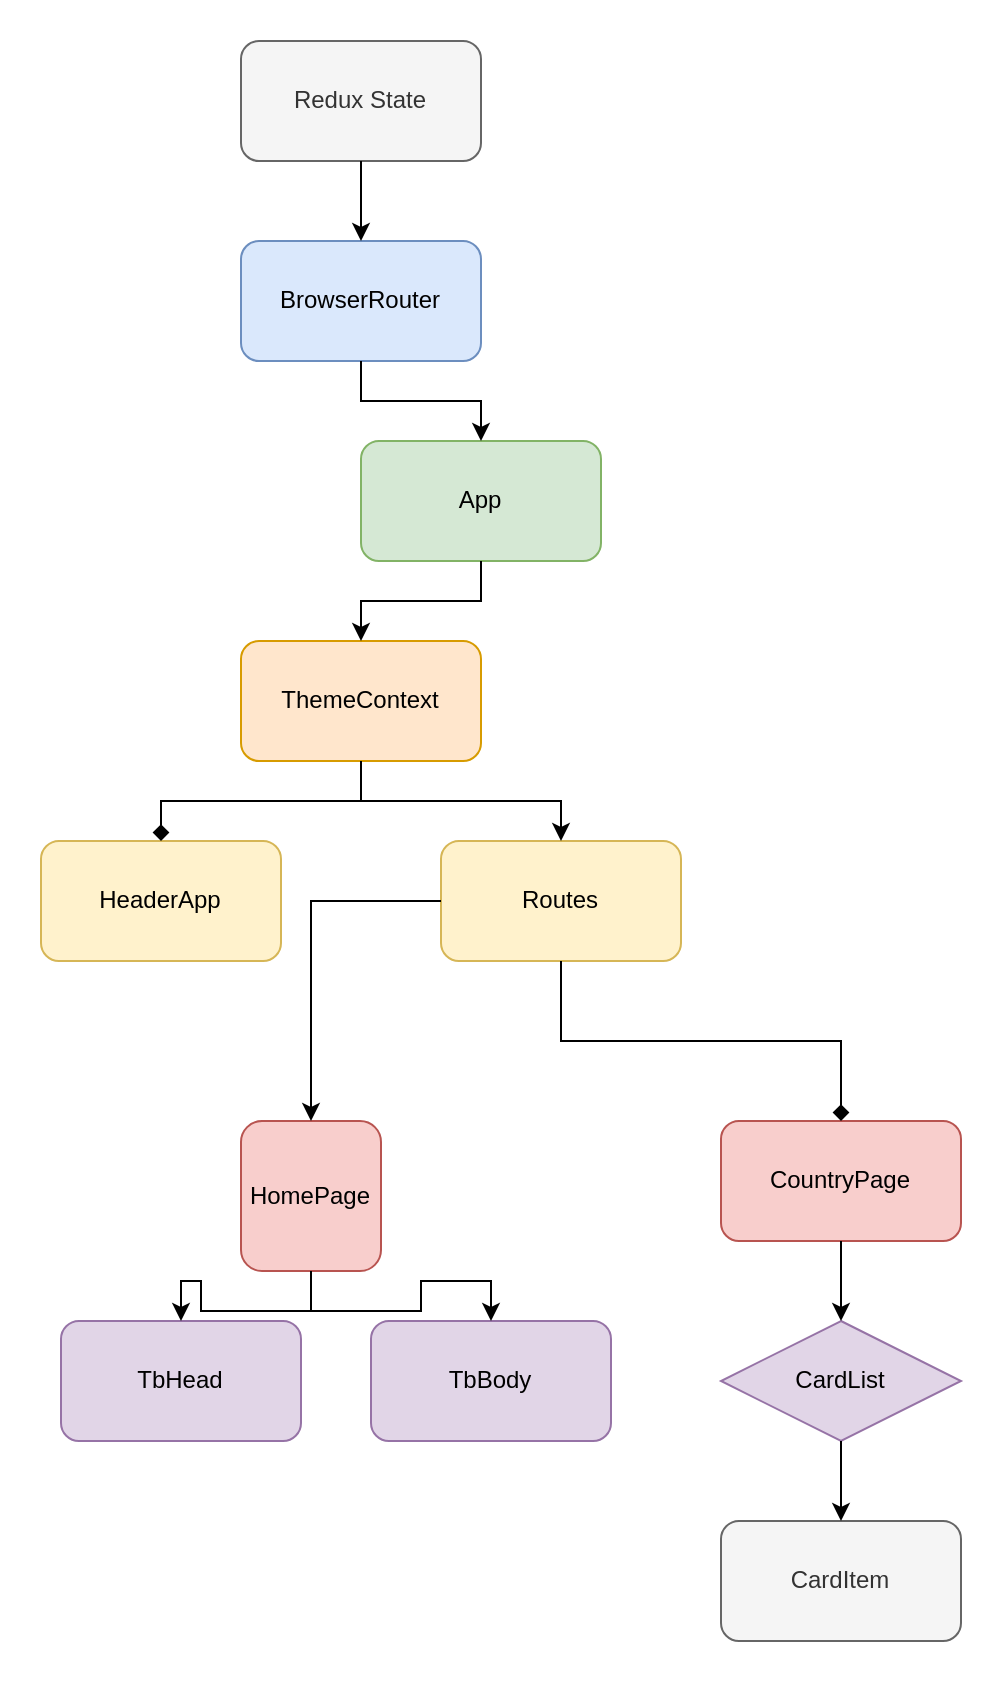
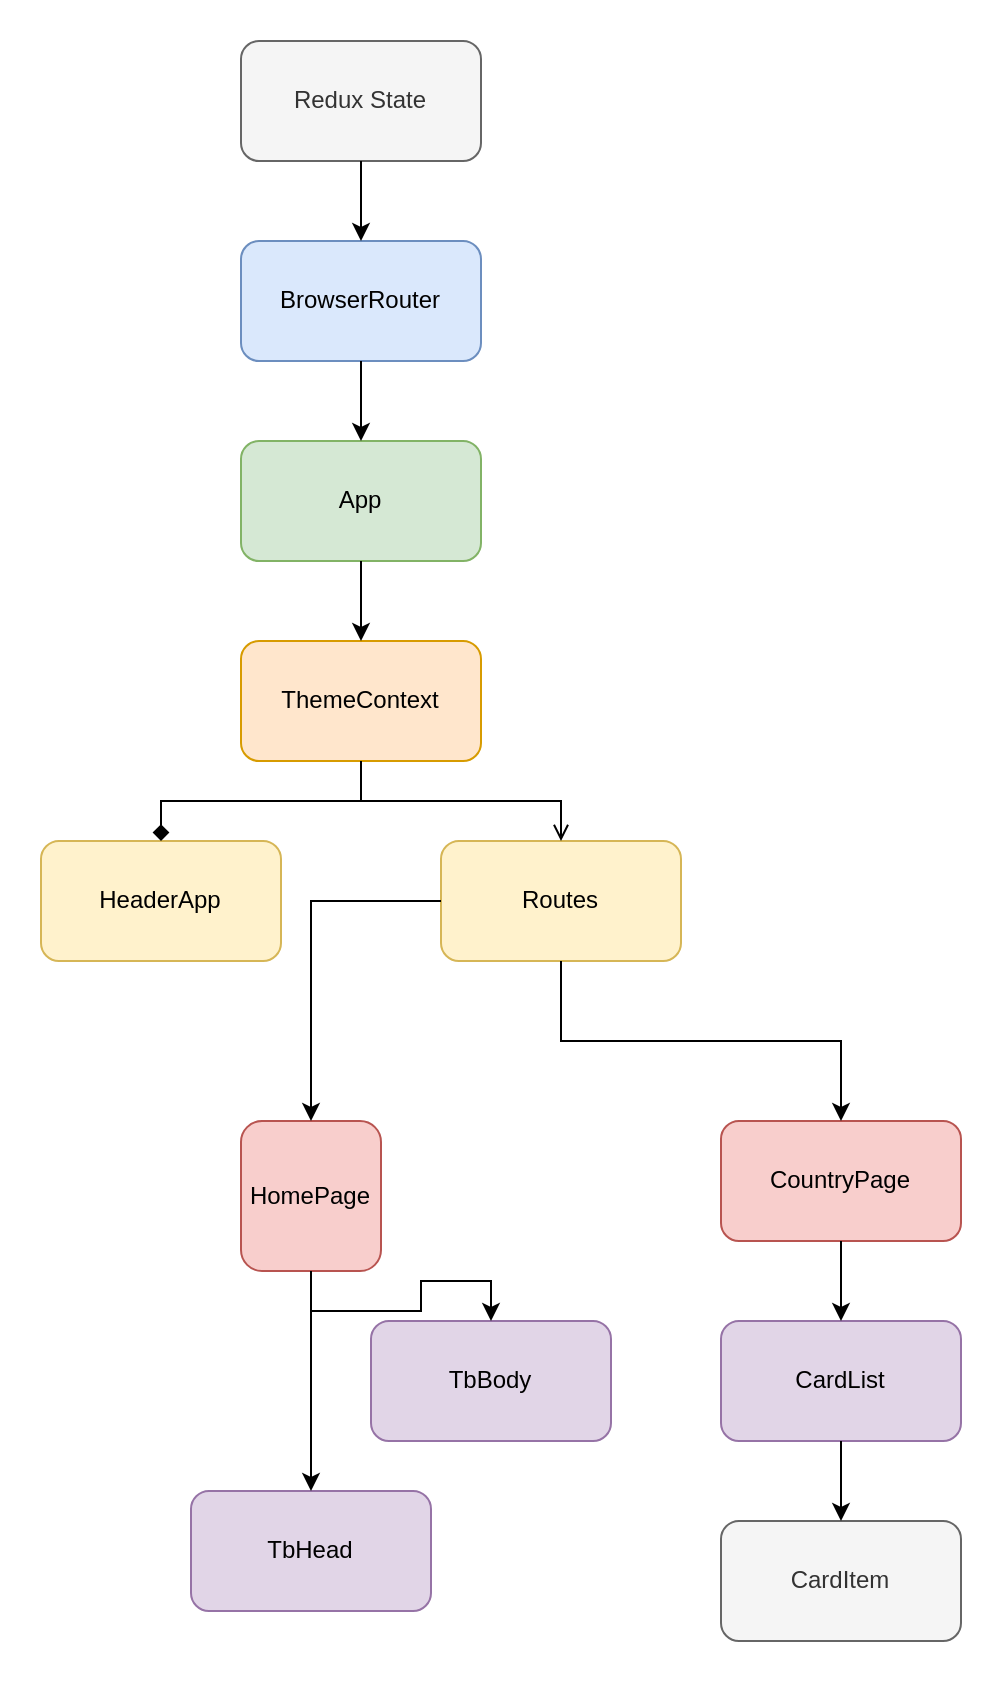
  <mxCell id="0" />
  <mxCell id="1" parent="0" />
  <mxCell id="2" value="" style="group" vertex="1" connectable="0" parent="1"><mxGeometry x="20" y="20" width="460" height="800" as="geometry" /></mxCell>
  <mxCell id="3" value="Redux State" style="rounded=1;whiteSpace=wrap;html=1;fillColor=#f5f5f5;fontColor=#333333;strokeColor=#666666;" parent="2" vertex="1"><mxGeometry x="100" width="120" height="60" as="geometry" /></mxCell>
  <mxCell id="4" value="BrowserRouter" style="rounded=1;whiteSpace=wrap;html=1;fillColor=#dae8fc;strokeColor=#6c8ebf;" parent="2" vertex="1"><mxGeometry x="100" y="100" width="120" height="60" as="geometry" /></mxCell>
  <mxCell id="5" value="" style="edgeStyle=orthogonalEdgeStyle;rounded=0;orthogonalLoop=1;jettySize=auto;html=1;" parent="2" source="3" target="4" edge="1"><mxGeometry relative="1" as="geometry" /></mxCell>
- <mxCell id="6" value="App" style="rounded=1;whiteSpace=wrap;html=1;fillColor=#d5e8d4;strokeColor=#82b366;" parent="2" vertex="1"><mxGeometry x="160" y="200" width="120" height="60" as="geometry" /></mxCell>
+ <mxCell id="6" value="App" style="rounded=1;whiteSpace=wrap;html=1;fillColor=#d5e8d4;strokeColor=#82b366;" parent="2" vertex="1"><mxGeometry x="100" y="200" width="120" height="60" as="geometry" /></mxCell>
  <mxCell id="7" value="" style="edgeStyle=orthogonalEdgeStyle;rounded=0;orthogonalLoop=1;jettySize=auto;html=1;" parent="2" source="4" target="6" edge="1"><mxGeometry relative="1" as="geometry" /></mxCell>
  <mxCell id="8" value="ThemeContext" style="rounded=1;whiteSpace=wrap;html=1;fillColor=#ffe6cc;strokeColor=#d79b00;" parent="2" vertex="1"><mxGeometry x="100" y="300" width="120" height="60" as="geometry" /></mxCell>
  <mxCell id="9" value="" style="edgeStyle=orthogonalEdgeStyle;rounded=0;orthogonalLoop=1;jettySize=auto;html=1;" parent="2" source="6" target="8" edge="1"><mxGeometry relative="1" as="geometry" /></mxCell>
  <mxCell id="10" value="HeaderApp" style="rounded=1;whiteSpace=wrap;html=1;fillColor=#fff2cc;strokeColor=#d6b656;" parent="2" vertex="1"><mxGeometry y="400" width="120" height="60" as="geometry" /></mxCell>
  <mxCell id="11" value="" style="edgeStyle=orthogonalEdgeStyle;rounded=0;orthogonalLoop=1;jettySize=auto;html=1;endArrow=diamond;" parent="2" source="8" target="10" edge="1"><mxGeometry relative="1" as="geometry" /></mxCell>
  <mxCell id="12" value="Routes" style="rounded=1;whiteSpace=wrap;html=1;fillColor=#fff2cc;strokeColor=#d6b656;" parent="2" vertex="1"><mxGeometry x="200" y="400" width="120" height="60" as="geometry" /></mxCell>
- <mxCell id="13" value="" style="edgeStyle=orthogonalEdgeStyle;rounded=0;orthogonalLoop=1;jettySize=auto;html=1;" parent="2" source="8" target="12" edge="1"><mxGeometry relative="1" as="geometry" /></mxCell>
+ <mxCell id="13" value="" style="edgeStyle=orthogonalEdgeStyle;rounded=0;orthogonalLoop=1;jettySize=auto;html=1;endArrow=open;" parent="2" source="8" target="12" edge="1"><mxGeometry relative="1" as="geometry" /></mxCell>
  <mxCell id="14" value="HomePage" style="rounded=1;whiteSpace=wrap;html=1;fillColor=#f8cecc;strokeColor=#b85450;" parent="2" vertex="1"><mxGeometry x="100" y="540" width="70" height="75" as="geometry" /></mxCell>
  <mxCell id="15" value="" style="edgeStyle=orthogonalEdgeStyle;rounded=0;orthogonalLoop=1;jettySize=auto;html=1;" parent="2" source="12" target="14" edge="1"><mxGeometry relative="1" as="geometry" /></mxCell>
  <mxCell id="16" value="CountryPage" style="rounded=1;whiteSpace=wrap;html=1;fillColor=#f8cecc;strokeColor=#b85450;" parent="2" vertex="1"><mxGeometry x="340" y="540" width="120" height="60" as="geometry" /></mxCell>
- <mxCell id="17" value="" style="edgeStyle=orthogonalEdgeStyle;rounded=0;orthogonalLoop=1;jettySize=auto;html=1;endArrow=diamond;" parent="2" source="12" target="16" edge="1"><mxGeometry relative="1" as="geometry"><Array as="points"><mxPoint x="260" y="500" /><mxPoint x="400" y="500" /></Array></mxGeometry></mxCell>
- <mxCell id="18" value="TbHead" style="rounded=1;whiteSpace=wrap;html=1;fillColor=#e1d5e7;strokeColor=#9673a6;" parent="2" vertex="1"><mxGeometry x="10" y="640" width="120" height="60" as="geometry" /></mxCell>
+ <mxCell id="17" value="" style="edgeStyle=orthogonalEdgeStyle;rounded=0;orthogonalLoop=1;jettySize=auto;html=1;" parent="2" source="12" target="16" edge="1"><mxGeometry relative="1" as="geometry"><Array as="points"><mxPoint x="260" y="500" /><mxPoint x="400" y="500" /></Array></mxGeometry></mxCell>
+ <mxCell id="18" value="TbHead" style="rounded=1;whiteSpace=wrap;html=1;fillColor=#e1d5e7;strokeColor=#9673a6;" parent="2" vertex="1"><mxGeometry x="75" y="725" width="120" height="60" as="geometry" /></mxCell>
  <mxCell id="19" value="" style="edgeStyle=orthogonalEdgeStyle;rounded=0;orthogonalLoop=1;jettySize=auto;html=1;" parent="2" source="14" target="18" edge="1"><mxGeometry relative="1" as="geometry" /></mxCell>
  <mxCell id="20" value="TbBody" style="rounded=1;whiteSpace=wrap;html=1;fillColor=#e1d5e7;strokeColor=#9673a6;" parent="2" vertex="1"><mxGeometry x="165" y="640" width="120" height="60" as="geometry" /></mxCell>
  <mxCell id="21" value="" style="edgeStyle=orthogonalEdgeStyle;rounded=0;orthogonalLoop=1;jettySize=auto;html=1;" parent="2" source="14" target="20" edge="1"><mxGeometry relative="1" as="geometry" /></mxCell>
- <mxCell id="22" value="CardList" style="rhombus;whiteSpace=wrap;html=1;fillColor=#e1d5e7;strokeColor=#9673a6;" parent="2" vertex="1"><mxGeometry x="340" y="640" width="120" height="60" as="geometry" /></mxCell>
+ <mxCell id="22" value="CardList" style="rounded=1;whiteSpace=wrap;html=1;fillColor=#e1d5e7;strokeColor=#9673a6;" parent="2" vertex="1"><mxGeometry x="340" y="640" width="120" height="60" as="geometry" /></mxCell>
  <mxCell id="23" value="" style="edgeStyle=orthogonalEdgeStyle;rounded=0;orthogonalLoop=1;jettySize=auto;html=1;" parent="2" source="16" target="22" edge="1"><mxGeometry relative="1" as="geometry" /></mxCell>
  <mxCell id="24" value="CardItem" style="rounded=1;whiteSpace=wrap;html=1;fillColor=#f5f5f5;fontColor=#333333;strokeColor=#666666;" parent="2" vertex="1"><mxGeometry x="340" y="740" width="120" height="60" as="geometry" /></mxCell>
  <mxCell id="25" value="" style="edgeStyle=orthogonalEdgeStyle;rounded=0;orthogonalLoop=1;jettySize=auto;html=1;" parent="2" source="22" target="24" edge="1"><mxGeometry relative="1" as="geometry" /></mxCell>
